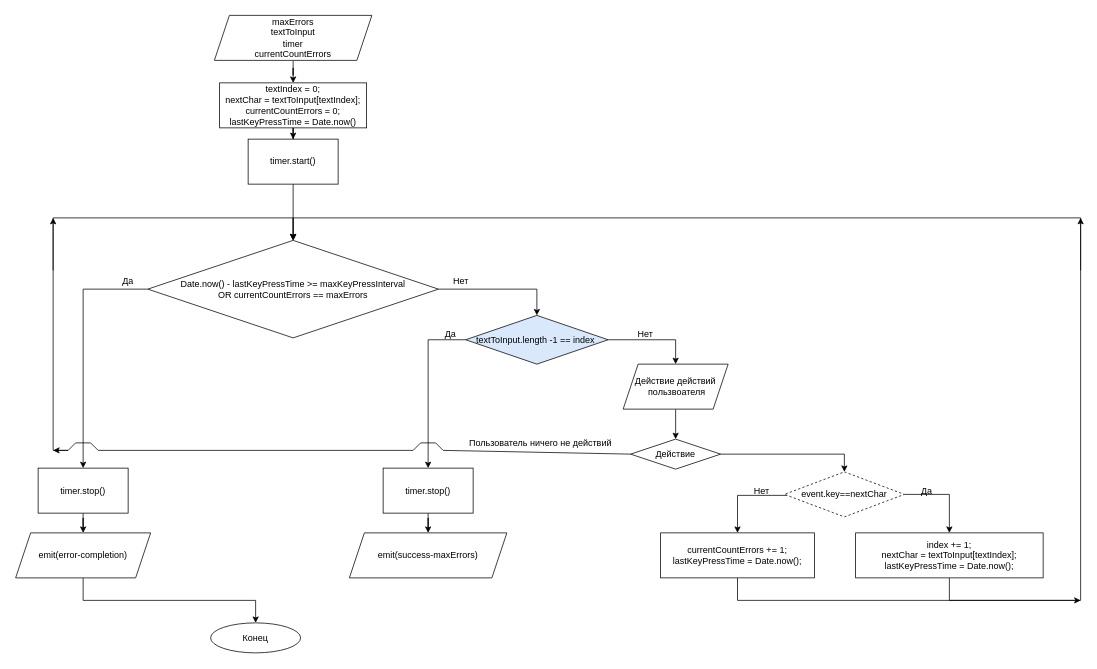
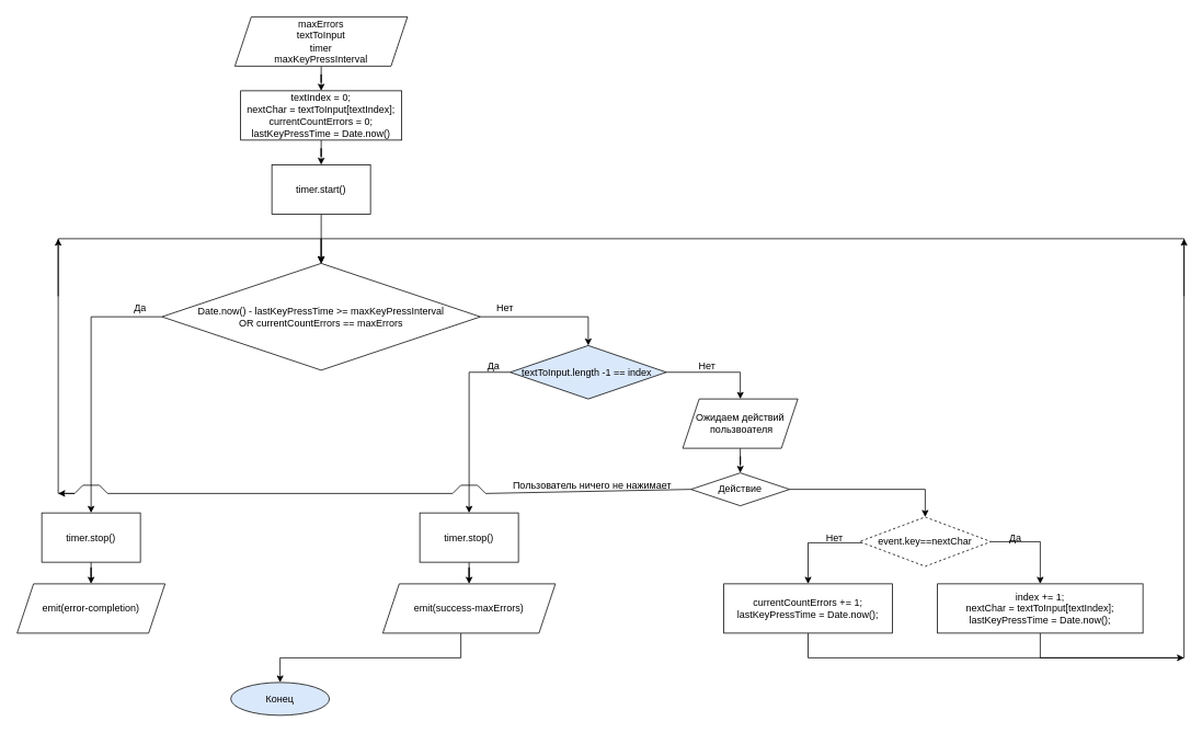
  <mxCell id="0" />
  <mxCell id="1" parent="0" />
  <mxCell id="2" style="edgeStyle=orthogonalEdgeStyle;rounded=0;orthogonalLoop=1;jettySize=auto;html=1;entryX=0.5;entryY=0;entryDx=0;entryDy=0;" edge="1" parent="1" source="3" target="5"><mxGeometry relative="1" as="geometry" /></mxCell>
- <mxCell id="3" value="&lt;div&gt;maxErrors&lt;/div&gt;&lt;div&gt;textToInput&lt;/div&gt;&lt;div&gt;timer&lt;/div&gt;&lt;div&gt;currentCountErrors&lt;/div&gt;" style="shape=parallelogram;perimeter=parallelogramPerimeter;whiteSpace=wrap;html=1;fixedSize=1;" vertex="1" parent="1"><mxGeometry x="285" y="20" width="210" height="60" as="geometry" /></mxCell>
+ <mxCell id="3" value="&lt;div&gt;maxErrors&lt;/div&gt;&lt;div&gt;textToInput&lt;/div&gt;&lt;div&gt;timer&lt;/div&gt;&lt;div&gt;maxKeyPressInterval&lt;/div&gt;" style="shape=parallelogram;perimeter=parallelogramPerimeter;whiteSpace=wrap;html=1;fixedSize=1;" vertex="1" parent="1"><mxGeometry x="285" y="20" width="210" height="60" as="geometry" /></mxCell>
  <mxCell id="4" style="edgeStyle=orthogonalEdgeStyle;rounded=0;orthogonalLoop=1;jettySize=auto;html=1;entryX=0.5;entryY=0;entryDx=0;entryDy=0;" edge="1" parent="1" source="5" target="7"><mxGeometry relative="1" as="geometry" /></mxCell>
  <mxCell id="5" value="&lt;div&gt;&lt;div&gt;textIndex = 0;&lt;/div&gt;&lt;div&gt;nextChar = textToInput[textIndex];&lt;/div&gt;&lt;div&gt;currentCountErrors = 0;&lt;/div&gt;&lt;div&gt;lastKeyPressTime = Date.now()&lt;/div&gt;&lt;/div&gt;" style="rounded=0;whiteSpace=wrap;html=1;" vertex="1" parent="1"><mxGeometry x="292" y="110" width="196" height="60" as="geometry" /></mxCell>
  <mxCell id="6" style="edgeStyle=orthogonalEdgeStyle;rounded=0;orthogonalLoop=1;jettySize=auto;html=1;entryX=0.5;entryY=0;entryDx=0;entryDy=0;" edge="1" parent="1" source="7" target="10"><mxGeometry relative="1" as="geometry" /></mxCell>
- <mxCell id="7" value="timer.start()" style="rounded=0;whiteSpace=wrap;html=1;" vertex="1" parent="1"><mxGeometry x="330" y="185" width="120" height="60" as="geometry" /></mxCell>
+ <mxCell id="7" value="timer.start()" style="rounded=0;whiteSpace=wrap;html=1;" vertex="1" parent="1"><mxGeometry x="330" y="200" width="120" height="60" as="geometry" /></mxCell>
  <mxCell id="8" style="edgeStyle=orthogonalEdgeStyle;rounded=0;orthogonalLoop=1;jettySize=auto;html=1;entryX=0.5;entryY=0;entryDx=0;entryDy=0;" edge="1" parent="1" source="10" target="13"><mxGeometry relative="1" as="geometry" /></mxCell>
  <mxCell id="9" style="edgeStyle=orthogonalEdgeStyle;rounded=0;orthogonalLoop=1;jettySize=auto;html=1;entryX=0.5;entryY=0;entryDx=0;entryDy=0;" edge="1" parent="1" source="10" target="26"><mxGeometry relative="1" as="geometry" /></mxCell>
  <mxCell id="10" value="&lt;div&gt;Date.now() - lastKeyPressTime &amp;gt;= maxKeyPressInterval&lt;/div&gt;&lt;div&gt;OR currentCountErrors == maxErrors&lt;/div&gt;" style="rhombus;whiteSpace=wrap;html=1;" vertex="1" parent="1"><mxGeometry x="196.25" y="320" width="387.5" height="130" as="geometry" /></mxCell>
  <mxCell id="11" style="edgeStyle=orthogonalEdgeStyle;rounded=0;orthogonalLoop=1;jettySize=auto;html=1;entryX=0.5;entryY=0;entryDx=0;entryDy=0;" edge="1" parent="1" source="13" target="28"><mxGeometry relative="1" as="geometry"><Array as="points"><mxPoint x="570" y="452" /></Array></mxGeometry></mxCell>
  <mxCell id="12" style="edgeStyle=orthogonalEdgeStyle;rounded=0;orthogonalLoop=1;jettySize=auto;html=1;entryX=0.5;entryY=0;entryDx=0;entryDy=0;" edge="1" parent="1" source="13" target="15"><mxGeometry relative="1" as="geometry" /></mxCell>
  <mxCell id="13" value="textToInput.length -1 == index&amp;nbsp;" style="rhombus;whiteSpace=wrap;html=1;fillColor=#dae8fc;" vertex="1" parent="1"><mxGeometry x="620" y="420" width="190" height="65" as="geometry" /></mxCell>
  <mxCell id="14" style="edgeStyle=orthogonalEdgeStyle;rounded=0;orthogonalLoop=1;jettySize=auto;html=1;" edge="1" parent="1" source="15" target="17"><mxGeometry relative="1" as="geometry" /></mxCell>
- <mxCell id="15" value="&lt;div&gt;Действие действий&lt;/div&gt;&lt;div&gt;&amp;nbsp;пользвоателя&lt;/div&gt;" style="shape=parallelogram;perimeter=parallelogramPerimeter;whiteSpace=wrap;html=1;fixedSize=1;" vertex="1" parent="1"><mxGeometry x="830" y="485" width="140" height="60" as="geometry" /></mxCell>
+ <mxCell id="15" value="&lt;div&gt;Ожидаем действий&lt;/div&gt;&lt;div&gt;&amp;nbsp;пользвоателя&lt;/div&gt;" style="shape=parallelogram;perimeter=parallelogramPerimeter;whiteSpace=wrap;html=1;fixedSize=1;" vertex="1" parent="1"><mxGeometry x="830" y="485" width="140" height="60" as="geometry" /></mxCell>
  <mxCell id="16" style="edgeStyle=orthogonalEdgeStyle;rounded=0;orthogonalLoop=1;jettySize=auto;html=1;entryX=0.5;entryY=0;entryDx=0;entryDy=0;" edge="1" parent="1" source="17" target="20"><mxGeometry relative="1" as="geometry" /></mxCell>
- <mxCell id="17" value="Действие" style="rhombus;whiteSpace=wrap;html=1;" vertex="1" parent="1"><mxGeometry x="840" y="585" width="120" height="40" as="geometry" /></mxCell>
+ <mxCell id="17" value="Действие" style="rhombus;whiteSpace=wrap;html=1;" vertex="1" parent="1"><mxGeometry x="840" y="575" width="120" height="40" as="geometry" /></mxCell>
  <mxCell id="18" style="edgeStyle=orthogonalEdgeStyle;rounded=0;orthogonalLoop=1;jettySize=auto;html=1;entryX=0.5;entryY=0;entryDx=0;entryDy=0;" edge="1" parent="1" source="20" target="22"><mxGeometry relative="1" as="geometry"><Array as="points"><mxPoint x="983" y="660" /></Array></mxGeometry></mxCell>
  <mxCell id="19" style="edgeStyle=orthogonalEdgeStyle;rounded=0;orthogonalLoop=1;jettySize=auto;html=1;entryX=0.5;entryY=0;entryDx=0;entryDy=0;" edge="1" parent="1" source="20" target="24"><mxGeometry relative="1" as="geometry"><Array as="points"><mxPoint x="1265" y="659" /></Array></mxGeometry></mxCell>
  <mxCell id="20" value="event.key==nextChar" style="rhombus;whiteSpace=wrap;html=1;dashed=1;" vertex="1" parent="1"><mxGeometry x="1045" y="628.67" width="160" height="60" as="geometry" /></mxCell>
  <mxCell id="21" style="edgeStyle=orthogonalEdgeStyle;rounded=0;orthogonalLoop=1;jettySize=auto;html=1;exitX=0.5;exitY=1;exitDx=0;exitDy=0;" edge="1" parent="1" source="22"><mxGeometry relative="1" as="geometry"><mxPoint x="877.529" y="940" as="sourcePoint" /><mxPoint x="390" y="320" as="targetPoint" /><Array as="points"><mxPoint x="983" y="800" /><mxPoint x="1440" y="800" /><mxPoint x="1440" y="290" /><mxPoint x="390" y="290" /></Array></mxGeometry></mxCell>
  <mxCell id="22" value="&lt;div&gt;currentCountErrors += 1;&lt;/div&gt;&lt;div&gt;lastKeyPressTime = Date.now();&lt;/div&gt;" style="rounded=0;whiteSpace=wrap;html=1;" vertex="1" parent="1"><mxGeometry x="880" y="710" width="205" height="60" as="geometry" /></mxCell>
  <mxCell id="23" style="edgeStyle=orthogonalEdgeStyle;rounded=0;orthogonalLoop=1;jettySize=auto;html=1;" edge="1" parent="1" source="24"><mxGeometry relative="1" as="geometry"><mxPoint x="1440" y="800" as="targetPoint" /><Array as="points"><mxPoint x="1265" y="800" /></Array></mxGeometry></mxCell>
  <mxCell id="24" value="&lt;div&gt;index += 1;&lt;/div&gt;&lt;div&gt;nextChar = textToInput[textIndex];&lt;/div&gt;&lt;div&gt;lastKeyPressTime = Date.now();&lt;/div&gt;" style="rounded=0;whiteSpace=wrap;html=1;" vertex="1" parent="1"><mxGeometry x="1140" y="710" width="250" height="60" as="geometry" /></mxCell>
  <mxCell id="25" style="edgeStyle=orthogonalEdgeStyle;rounded=0;orthogonalLoop=1;jettySize=auto;html=1;entryX=0.5;entryY=0;entryDx=0;entryDy=0;" edge="1" parent="1" source="26" target="30"><mxGeometry relative="1" as="geometry" /></mxCell>
  <mxCell id="26" value="timer.stop()" style="rounded=0;whiteSpace=wrap;html=1;" vertex="1" parent="1"><mxGeometry x="50" y="623.67" width="120" height="60" as="geometry" /></mxCell>
  <mxCell id="27" style="edgeStyle=orthogonalEdgeStyle;rounded=0;orthogonalLoop=1;jettySize=auto;html=1;" edge="1" parent="1" source="28" target="32"><mxGeometry relative="1" as="geometry" /></mxCell>
  <mxCell id="28" value="timer.stop()" style="rounded=0;whiteSpace=wrap;html=1;" vertex="1" parent="1"><mxGeometry x="510" y="623.67" width="120" height="60" as="geometry" /></mxCell>
- <mxCell id="29" style="edgeStyle=orthogonalEdgeStyle;rounded=0;orthogonalLoop=1;jettySize=auto;html=1;entryX=0.5;entryY=0;entryDx=0;entryDy=0;" edge="1" parent="1" source="30" target="33"><mxGeometry relative="1" as="geometry"><mxPoint x="320" y="860" as="targetPoint" /><Array as="points"><mxPoint x="110" y="800" /><mxPoint x="340" y="800" /></Array></mxGeometry></mxCell>
  <mxCell id="30" value="emit(error-completion)" style="shape=parallelogram;perimeter=parallelogramPerimeter;whiteSpace=wrap;html=1;fixedSize=1;" vertex="1" parent="1"><mxGeometry x="20" y="710" width="180" height="60" as="geometry" /></mxCell>
+ <mxCell id="31" style="edgeStyle=orthogonalEdgeStyle;rounded=0;orthogonalLoop=1;jettySize=auto;html=1;entryX=0.5;entryY=0;entryDx=0;entryDy=0;" edge="1" parent="1" source="32" target="33"><mxGeometry relative="1" as="geometry"><mxPoint x="360" y="870" as="targetPoint" /><Array as="points"><mxPoint x="560" y="800" /><mxPoint x="340" y="800" /></Array></mxGeometry></mxCell>
  <mxCell id="32" value="emit(success-maxErrors)" style="shape=parallelogram;perimeter=parallelogramPerimeter;whiteSpace=wrap;html=1;fixedSize=1;" vertex="1" parent="1"><mxGeometry x="465" y="710" width="210" height="60" as="geometry" /></mxCell>
- <mxCell id="33" value="Конец" style="ellipse;whiteSpace=wrap;html=1;" vertex="1" parent="1"><mxGeometry x="280" y="830" width="120" height="40" as="geometry" /></mxCell>
+ <mxCell id="33" value="Конец" style="ellipse;whiteSpace=wrap;html=1;fillColor=#dae8fc;" vertex="1" parent="1"><mxGeometry x="280" y="830" width="120" height="40" as="geometry" /></mxCell>
  <mxCell id="34" value="" style="endArrow=none;html=1;rounded=0;entryX=0;entryY=0.5;entryDx=0;entryDy=0;" edge="1" parent="1" target="17"><mxGeometry width="50" height="50" relative="1" as="geometry"><mxPoint x="590" y="600" as="sourcePoint" /><mxPoint x="750" y="610" as="targetPoint" /></mxGeometry></mxCell>
  <mxCell id="35" value="" style="endArrow=none;html=1;rounded=0;" edge="1" parent="1"><mxGeometry width="50" height="50" relative="1" as="geometry"><mxPoint x="580" y="590" as="sourcePoint" /><mxPoint x="590" y="600" as="targetPoint" /></mxGeometry></mxCell>
  <mxCell id="36" value="" style="endArrow=none;html=1;rounded=0;" edge="1" parent="1"><mxGeometry width="50" height="50" relative="1" as="geometry"><mxPoint x="560" y="590" as="sourcePoint" /><mxPoint x="580" y="590" as="targetPoint" /></mxGeometry></mxCell>
  <mxCell id="37" value="" style="endArrow=none;html=1;rounded=0;" edge="1" parent="1"><mxGeometry width="50" height="50" relative="1" as="geometry"><mxPoint x="550" y="600" as="sourcePoint" /><mxPoint x="560" y="590" as="targetPoint" /></mxGeometry></mxCell>
  <mxCell id="38" value="" style="endArrow=none;html=1;rounded=0;" edge="1" parent="1"><mxGeometry width="50" height="50" relative="1" as="geometry"><mxPoint x="130" y="600" as="sourcePoint" /><mxPoint x="550" y="600" as="targetPoint" /></mxGeometry></mxCell>
  <mxCell id="39" value="" style="endArrow=none;html=1;rounded=0;" edge="1" parent="1"><mxGeometry width="50" height="50" relative="1" as="geometry"><mxPoint x="120" y="590" as="sourcePoint" /><mxPoint x="130" y="600" as="targetPoint" /></mxGeometry></mxCell>
  <mxCell id="40" value="" style="endArrow=none;html=1;rounded=0;" edge="1" parent="1"><mxGeometry width="50" height="50" relative="1" as="geometry"><mxPoint x="100" y="590" as="sourcePoint" /><mxPoint x="120" y="590" as="targetPoint" /></mxGeometry></mxCell>
  <mxCell id="41" value="" style="endArrow=none;html=1;rounded=0;" edge="1" parent="1"><mxGeometry width="50" height="50" relative="1" as="geometry"><mxPoint x="90" y="600" as="sourcePoint" /><mxPoint x="100" y="590" as="targetPoint" /></mxGeometry></mxCell>
  <mxCell id="42" value="" style="endArrow=none;html=1;rounded=0;" edge="1" parent="1"><mxGeometry width="50" height="50" relative="1" as="geometry"><mxPoint x="70" y="600" as="sourcePoint" /><mxPoint x="90" y="600" as="targetPoint" /></mxGeometry></mxCell>
  <mxCell id="43" value="" style="endArrow=none;html=1;rounded=0;" edge="1" parent="1"><mxGeometry width="50" height="50" relative="1" as="geometry"><mxPoint x="70" y="600" as="sourcePoint" /><mxPoint x="70" y="290" as="targetPoint" /></mxGeometry></mxCell>
  <mxCell id="44" value="" style="endArrow=classic;html=1;rounded=0;" edge="1" parent="1"><mxGeometry width="50" height="50" relative="1" as="geometry"><mxPoint x="70" y="290" as="sourcePoint" /><mxPoint x="390" y="320" as="targetPoint" /><Array as="points"><mxPoint x="390" y="290" /></Array></mxGeometry></mxCell>
  <mxCell id="45" value="" style="endArrow=classic;html=1;rounded=0;" edge="1" parent="1"><mxGeometry width="50" height="50" relative="1" as="geometry"><mxPoint x="90" y="600" as="sourcePoint" /><mxPoint x="70" y="600" as="targetPoint" /></mxGeometry></mxCell>
  <mxCell id="46" value="" style="endArrow=classic;html=1;rounded=0;" edge="1" parent="1"><mxGeometry width="50" height="50" relative="1" as="geometry"><mxPoint x="70" y="360" as="sourcePoint" /><mxPoint x="70" y="290" as="targetPoint" /></mxGeometry></mxCell>
  <mxCell id="47" value="" style="endArrow=classic;html=1;rounded=0;" edge="1" parent="1"><mxGeometry width="50" height="50" relative="1" as="geometry"><mxPoint x="1440" y="360" as="sourcePoint" /><mxPoint x="1440" y="290" as="targetPoint" /></mxGeometry></mxCell>
- <mxCell id="48" value="Пользователь ничего не действий" style="text;html=1;align=center;verticalAlign=middle;whiteSpace=wrap;rounded=0;" vertex="1" parent="1"><mxGeometry x="620" y="575" width="200" height="30" as="geometry" /></mxCell>
+ <mxCell id="48" value="Пользователь ничего не нажимает" style="text;html=1;align=center;verticalAlign=middle;whiteSpace=wrap;rounded=0;" vertex="1" parent="1"><mxGeometry x="620" y="575" width="200" height="30" as="geometry" /></mxCell>
  <mxCell id="49" value="Да" style="text;html=1;align=center;verticalAlign=middle;whiteSpace=wrap;rounded=0;" vertex="1" parent="1"><mxGeometry x="1205" y="638.67" width="60" height="30" as="geometry" /></mxCell>
  <mxCell id="50" value="Нет" style="text;html=1;align=center;verticalAlign=middle;whiteSpace=wrap;rounded=0;" vertex="1" parent="1"><mxGeometry x="985" y="638.67" width="60" height="30" as="geometry" /></mxCell>
  <mxCell id="51" value="Да" style="text;html=1;align=center;verticalAlign=middle;whiteSpace=wrap;rounded=0;" vertex="1" parent="1"><mxGeometry x="570" y="430" width="60" height="30" as="geometry" /></mxCell>
  <mxCell id="52" value="Нет" style="text;html=1;align=center;verticalAlign=middle;whiteSpace=wrap;rounded=0;" vertex="1" parent="1"><mxGeometry x="830" y="430" width="60" height="30" as="geometry" /></mxCell>
  <mxCell id="53" value="Да" style="text;html=1;align=center;verticalAlign=middle;whiteSpace=wrap;rounded=0;" vertex="1" parent="1"><mxGeometry x="140" y="360" width="60" height="30" as="geometry" /></mxCell>
  <mxCell id="54" value="Нет" style="text;html=1;align=center;verticalAlign=middle;whiteSpace=wrap;rounded=0;" vertex="1" parent="1"><mxGeometry x="583.75" y="360" width="60" height="30" as="geometry" /></mxCell>
